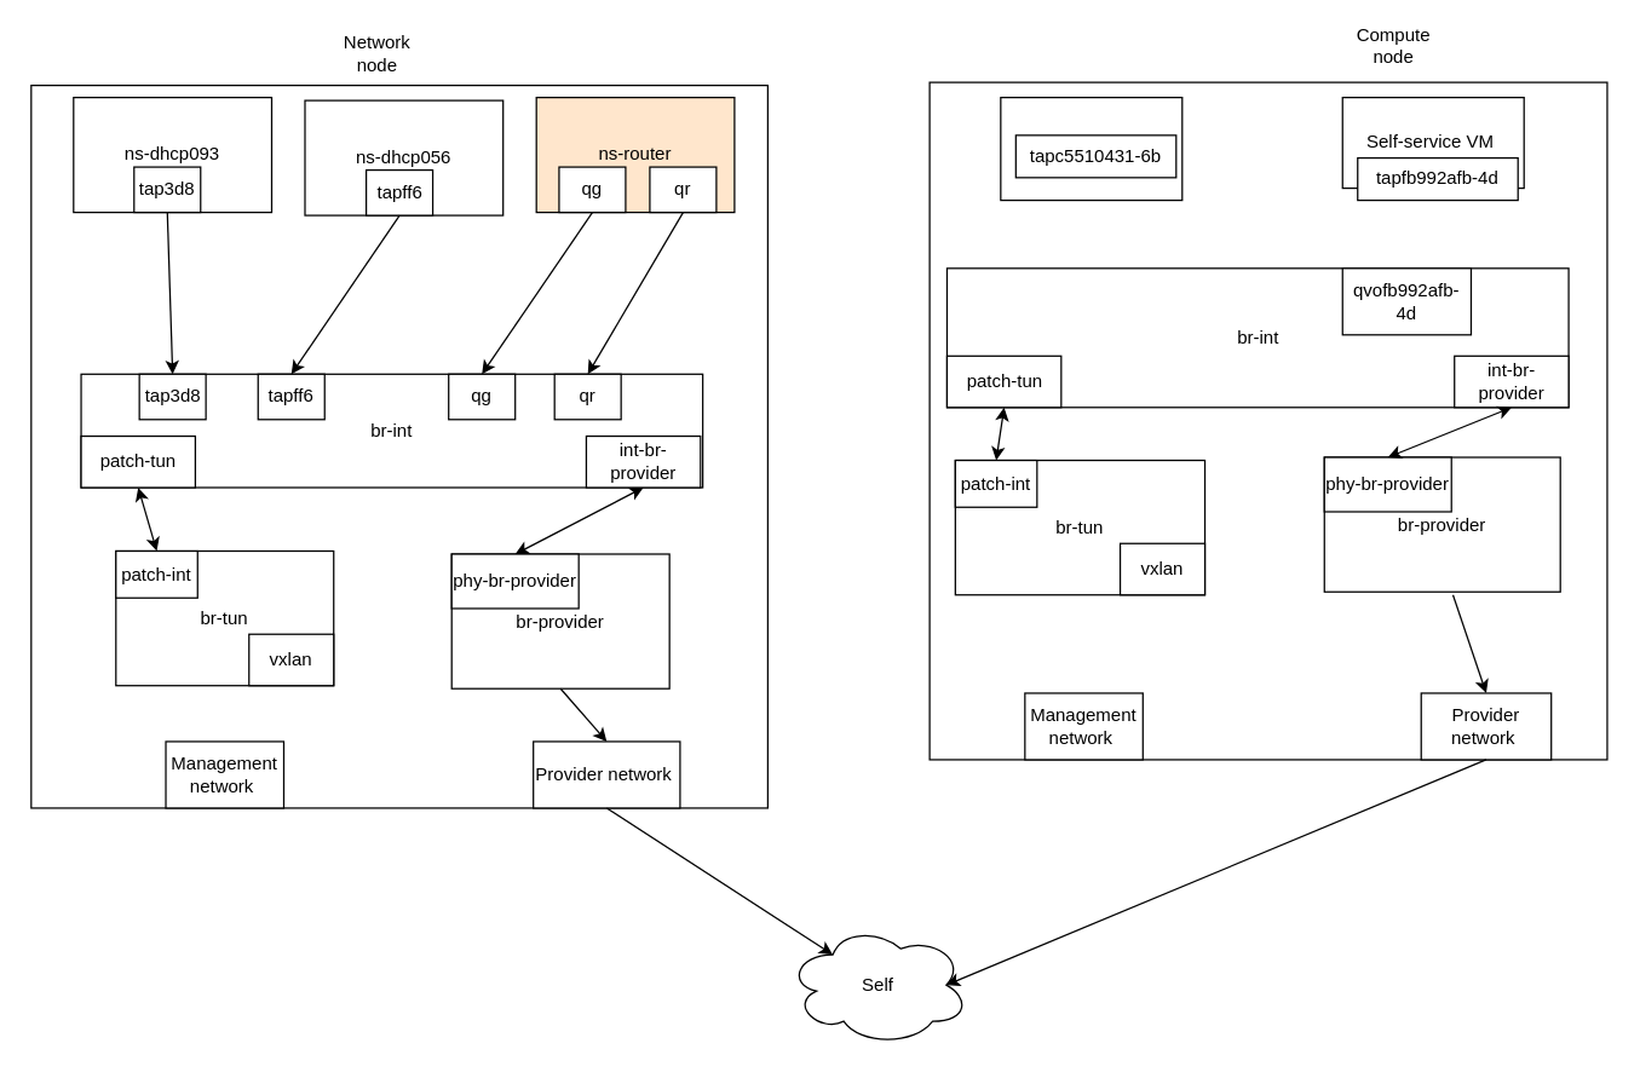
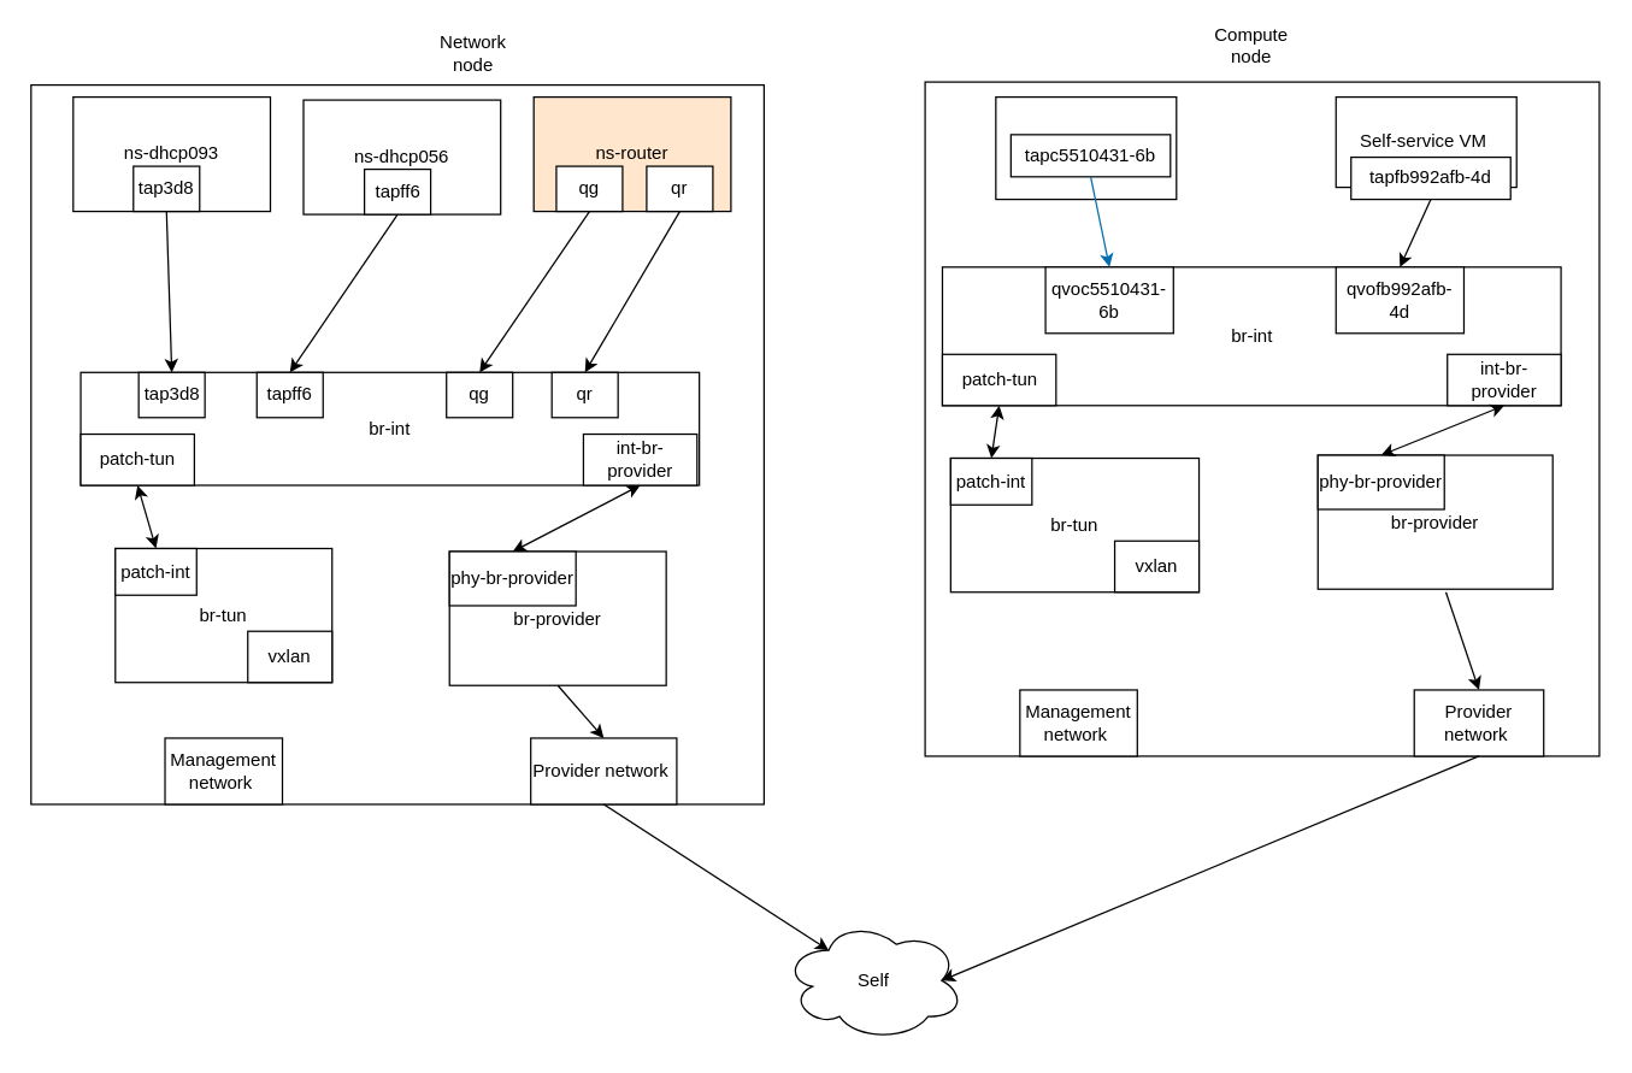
  <mxCell id="0" />
  <mxCell id="1" parent="0" />
  <mxCell id="2" value="" style="rounded=0;whiteSpace=wrap;html=1;" vertex="1" parent="1"><mxGeometry x="20" y="56" width="487" height="478" as="geometry" /></mxCell>
  <mxCell id="3" value="" style="whiteSpace=wrap;html=1;aspect=fixed;" vertex="1" parent="1"><mxGeometry x="614" y="54" width="448" height="448" as="geometry" /></mxCell>
- <mxCell id="4" value="Network node" style="text;html=1;strokeColor=none;fillColor=none;align=center;verticalAlign=middle;whiteSpace=wrap;rounded=0;" vertex="1" parent="1"><mxGeometry x="229" width="40" height="20" as="geometry" y="25" /></mxCell>
- <mxCell id="5" value="Compute node" style="text;html=1;strokeColor=none;fillColor=none;align=center;verticalAlign=middle;whiteSpace=wrap;rounded=0;" vertex="1" parent="1"><mxGeometry x="901" y="20" width="40" height="20" as="geometry" /></mxCell>
+ <mxCell id="4" value="Network node" style="text;html=1;strokeColor=none;fillColor=none;align=center;verticalAlign=middle;whiteSpace=wrap;rounded=0;" vertex="1" parent="1"><mxGeometry x="294" y="25" width="40" height="20" as="geometry" /></mxCell>
+ <mxCell id="5" value="Compute node" style="text;html=1;strokeColor=none;fillColor=none;align=center;verticalAlign=middle;whiteSpace=wrap;rounded=0;" vertex="1" parent="1"><mxGeometry x="811" y="20" width="40" height="20" as="geometry" /></mxCell>
  <mxCell id="6" value="br-tun" style="rounded=0;whiteSpace=wrap;html=1;" vertex="1" parent="1"><mxGeometry x="76" y="364" width="144" height="89" as="geometry" /></mxCell>
  <mxCell id="7" value="br-int" style="rounded=0;whiteSpace=wrap;html=1;" vertex="1" parent="1"><mxGeometry x="53" y="247" width="411" height="75" as="geometry" /></mxCell>
  <mxCell id="8" value="br-provider" style="rounded=0;whiteSpace=wrap;html=1;" vertex="1" parent="1"><mxGeometry x="298" y="366" width="144" height="89" as="geometry" /></mxCell>
  <mxCell id="9" value="qr" style="rounded=0;whiteSpace=wrap;html=1;" vertex="1" parent="1"><mxGeometry x="366" y="247" width="44" height="30" as="geometry" /></mxCell>
  <mxCell id="10" value="qg" style="rounded=0;whiteSpace=wrap;html=1;" vertex="1" parent="1"><mxGeometry x="296" y="247" width="44" height="30" as="geometry" /></mxCell>
  <mxCell id="11" value="tap3d8" style="rounded=0;whiteSpace=wrap;html=1;" vertex="1" parent="1"><mxGeometry x="91.5" y="247" width="44" height="30" as="geometry" /></mxCell>
  <mxCell id="12" value="tapff6" style="rounded=0;whiteSpace=wrap;html=1;" vertex="1" parent="1"><mxGeometry x="170" y="247" width="44" height="30" as="geometry" /></mxCell>
  <mxCell id="13" value="int-br-provider" style="rounded=0;whiteSpace=wrap;html=1;" vertex="1" parent="1"><mxGeometry x="387" y="288" width="75.5" height="34" as="geometry" /></mxCell>
  <mxCell id="14" value="patch-tun" style="rounded=0;whiteSpace=wrap;html=1;" vertex="1" parent="1"><mxGeometry x="53" y="288" width="75.5" height="34" as="geometry" /></mxCell>
  <mxCell id="15" value="ns-router" style="rounded=0;whiteSpace=wrap;html=1;fillColor=#ffe6cc;" vertex="1" parent="1"><mxGeometry x="354" y="64" width="131" height="76" as="geometry" /></mxCell>
  <mxCell id="16" value="ns-dhcp056" style="rounded=0;whiteSpace=wrap;html=1;" vertex="1" parent="1"><mxGeometry x="201" y="66" width="131" height="76" as="geometry" /></mxCell>
  <mxCell id="17" value="ns-dhcp093" style="rounded=0;whiteSpace=wrap;html=1;" vertex="1" parent="1"><mxGeometry x="48" y="64" width="131" height="76" as="geometry" /></mxCell>
  <mxCell id="18" value="qg" style="rounded=0;whiteSpace=wrap;html=1;" vertex="1" parent="1"><mxGeometry x="369" y="110" width="44" height="30" as="geometry" /></mxCell>
  <mxCell id="19" value="qr" style="rounded=0;whiteSpace=wrap;html=1;" vertex="1" parent="1"><mxGeometry x="429" y="110" width="44" height="30" as="geometry" /></mxCell>
  <mxCell id="20" value="" style="endArrow=classic;html=1;exitX=0.5;exitY=1;exitDx=0;exitDy=0;entryX=0.5;entryY=0;entryDx=0;entryDy=0;" edge="1" parent="1" source="18" target="10"><mxGeometry width="50" height="50" relative="1" as="geometry"><mxPoint x="543" y="358" as="sourcePoint" /><mxPoint x="593" y="308" as="targetPoint" /></mxGeometry></mxCell>
  <mxCell id="21" value="" style="endArrow=classic;html=1;exitX=0.5;exitY=1;exitDx=0;exitDy=0;entryX=0.5;entryY=0;entryDx=0;entryDy=0;" edge="1" parent="1" source="19" target="9"><mxGeometry width="50" height="50" relative="1" as="geometry"><mxPoint x="543" y="358" as="sourcePoint" /><mxPoint x="593" y="308" as="targetPoint" /></mxGeometry></mxCell>
  <mxCell id="22" value="tapff6" style="rounded=0;whiteSpace=wrap;html=1;" vertex="1" parent="1"><mxGeometry x="241.5" y="112" width="44" height="30" as="geometry" /></mxCell>
  <mxCell id="23" value="tap3d8" style="rounded=0;whiteSpace=wrap;html=1;" vertex="1" parent="1"><mxGeometry x="88" y="110" width="44" height="30" as="geometry" /></mxCell>
  <mxCell id="24" value="" style="endArrow=classic;html=1;exitX=0.5;exitY=1;exitDx=0;exitDy=0;entryX=0.5;entryY=0;entryDx=0;entryDy=0;" edge="1" parent="1" source="22" target="12"><mxGeometry width="50" height="50" relative="1" as="geometry"><mxPoint x="543" y="358" as="sourcePoint" /><mxPoint x="593" y="308" as="targetPoint" /></mxGeometry></mxCell>
  <mxCell id="25" value="" style="endArrow=classic;html=1;exitX=0.5;exitY=1;exitDx=0;exitDy=0;entryX=0.5;entryY=0;entryDx=0;entryDy=0;" edge="1" parent="1" source="23" target="11"><mxGeometry width="50" height="50" relative="1" as="geometry"><mxPoint x="543" y="358" as="sourcePoint" /><mxPoint x="593" y="308" as="targetPoint" /></mxGeometry></mxCell>
  <mxCell id="26" value="patch-int" style="rounded=0;whiteSpace=wrap;html=1;" vertex="1" parent="1"><mxGeometry x="76" y="364" width="54" height="31" as="geometry" /></mxCell>
  <mxCell id="27" value="vxlan" style="rounded=0;whiteSpace=wrap;html=1;" vertex="1" parent="1"><mxGeometry x="164" y="419" width="56" height="34" as="geometry" /></mxCell>
  <mxCell id="28" value="" style="endArrow=classic;startArrow=classic;html=1;exitX=0.5;exitY=0;exitDx=0;exitDy=0;entryX=0.5;entryY=1;entryDx=0;entryDy=0;" edge="1" parent="1" source="26" target="14"><mxGeometry width="50" height="50" relative="1" as="geometry"><mxPoint x="543" y="358" as="sourcePoint" /><mxPoint x="593" y="308" as="targetPoint" /></mxGeometry></mxCell>
  <mxCell id="29" value="Provider network&amp;nbsp;" style="rounded=0;whiteSpace=wrap;html=1;" vertex="1" parent="1"><mxGeometry x="352" y="490" width="97" height="44" as="geometry" /></mxCell>
  <mxCell id="30" value="phy-br-provider" style="rounded=0;whiteSpace=wrap;html=1;" vertex="1" parent="1"><mxGeometry x="298" y="366" width="84" height="36" as="geometry" /></mxCell>
  <mxCell id="31" value="" style="endArrow=classic;startArrow=classic;html=1;exitX=0.5;exitY=0;exitDx=0;exitDy=0;entryX=0.5;entryY=1;entryDx=0;entryDy=0;" edge="1" parent="1" source="30" target="13"><mxGeometry width="50" height="50" relative="1" as="geometry"><mxPoint x="543" y="358" as="sourcePoint" /><mxPoint x="593" y="308" as="targetPoint" /></mxGeometry></mxCell>
  <mxCell id="32" value="Management network&amp;nbsp;" style="rounded=0;whiteSpace=wrap;html=1;" vertex="1" parent="1"><mxGeometry x="109" y="490" width="78" height="44" as="geometry" /></mxCell>
  <mxCell id="33" value="br-int" style="rounded=0;whiteSpace=wrap;html=1;" vertex="1" parent="1"><mxGeometry x="625.5" y="177" width="411" height="92" as="geometry" /></mxCell>
  <mxCell id="34" value="br-tun" style="rounded=0;whiteSpace=wrap;html=1;" vertex="1" parent="1"><mxGeometry x="631" y="304" width="165" height="89" as="geometry" /></mxCell>
  <mxCell id="35" value="br-provider" style="rounded=0;whiteSpace=wrap;html=1;" vertex="1" parent="1"><mxGeometry x="875" y="302" width="156" height="89" as="geometry" /></mxCell>
  <mxCell id="36" value="patch-tun" style="rounded=0;whiteSpace=wrap;html=1;" vertex="1" parent="1"><mxGeometry x="625.5" y="235" width="75.5" height="34" as="geometry" /></mxCell>
  <mxCell id="37" value="int-br-provider" style="rounded=0;whiteSpace=wrap;html=1;" vertex="1" parent="1"><mxGeometry x="961" y="235" width="75.5" height="34" as="geometry" /></mxCell>
+ <mxCell id="38" value="qvoc5510431-6b" style="rounded=0;whiteSpace=wrap;html=1;" vertex="1" parent="1"><mxGeometry x="694" y="177" width="85" height="44" as="geometry" /></mxCell>
  <mxCell id="39" value="qvofb992afb-4d" style="rounded=0;whiteSpace=wrap;html=1;" vertex="1" parent="1"><mxGeometry x="887" y="177" width="85" height="44" as="geometry" /></mxCell>
  <mxCell id="40" value="phy-br-provider" style="rounded=0;whiteSpace=wrap;html=1;" vertex="1" parent="1"><mxGeometry x="875" y="302" width="84" height="36" as="geometry" /></mxCell>
  <mxCell id="41" value="" style="endArrow=classic;startArrow=classic;html=1;exitX=0.5;exitY=0;exitDx=0;exitDy=0;entryX=0.5;entryY=1;entryDx=0;entryDy=0;" edge="1" parent="1" source="40" target="37"><mxGeometry width="50" height="50" relative="1" as="geometry"><mxPoint x="543" y="351" as="sourcePoint" /><mxPoint x="593" y="301" as="targetPoint" /></mxGeometry></mxCell>
  <mxCell id="42" value="patch-int" style="rounded=0;whiteSpace=wrap;html=1;" vertex="1" parent="1"><mxGeometry x="631" y="304" width="54" height="31" as="geometry" /></mxCell>
  <mxCell id="43" value="vxlan" style="rounded=0;whiteSpace=wrap;html=1;" vertex="1" parent="1"><mxGeometry x="740" y="359" width="56" height="34" as="geometry" /></mxCell>
  <mxCell id="44" value="" style="endArrow=classic;startArrow=classic;html=1;exitX=0.5;exitY=0;exitDx=0;exitDy=0;entryX=0.5;entryY=1;entryDx=0;entryDy=0;" edge="1" parent="1" source="42" target="36"><mxGeometry width="50" height="50" relative="1" as="geometry"><mxPoint x="543" y="351" as="sourcePoint" /><mxPoint x="593" y="301" as="targetPoint" /></mxGeometry></mxCell>
  <mxCell id="45" value="Provider- VM" style="rounded=0;whiteSpace=wrap;html=1;" vertex="1" parent="1"><mxGeometry x="661" y="64" width="120" height="68" as="geometry" /></mxCell>
  <mxCell id="46" value="Self-service VM&amp;nbsp;" style="rounded=0;whiteSpace=wrap;html=1;" vertex="1" parent="1"><mxGeometry x="887" y="64" width="120" height="60" as="geometry" /></mxCell>
  <mxCell id="47" value="tapc5510431-6b" style="rounded=0;whiteSpace=wrap;html=1;" vertex="1" parent="1"><mxGeometry x="671" y="89" width="106" height="28" as="geometry" /></mxCell>
+ <mxCell id="48" value="" style="endArrow=classic;html=1;exitX=0.5;exitY=1;exitDx=0;exitDy=0;entryX=0.5;entryY=0;entryDx=0;entryDy=0;fillColor=#1ba1e2;strokeColor=#006EAF;" edge="1" parent="1" source="47" target="38"><mxGeometry width="50" height="50" relative="1" as="geometry"><mxPoint x="543" y="351" as="sourcePoint" /><mxPoint x="593" y="301" as="targetPoint" /></mxGeometry></mxCell>
  <mxCell id="49" value="tapfb992afb-4d" style="rounded=0;whiteSpace=wrap;html=1;" vertex="1" parent="1"><mxGeometry x="897" y="104" width="106" height="28" as="geometry" /></mxCell>
+ <mxCell id="50" value="" style="endArrow=classic;html=1;exitX=0.5;exitY=1;exitDx=0;exitDy=0;entryX=0.5;entryY=0;entryDx=0;entryDy=0;" edge="1" parent="1" source="49" target="39"><mxGeometry width="50" height="50" relative="1" as="geometry"><mxPoint x="543" y="351" as="sourcePoint" /><mxPoint x="593" y="301" as="targetPoint" /></mxGeometry></mxCell>
  <mxCell id="51" value="Management network&amp;nbsp;" style="rounded=0;whiteSpace=wrap;html=1;" vertex="1" parent="1"><mxGeometry x="677" y="458" width="78" height="44" as="geometry" /></mxCell>
  <mxCell id="52" value="Provider network&amp;nbsp;" style="rounded=0;whiteSpace=wrap;html=1;" vertex="1" parent="1"><mxGeometry x="939" y="458" width="86" height="44" as="geometry" /></mxCell>
  <mxCell id="53" value="Self" style="ellipse;shape=cloud;whiteSpace=wrap;html=1;" vertex="1" parent="1"><mxGeometry x="520" y="611" width="120" height="80" as="geometry" /></mxCell>
  <mxCell id="54" value="" style="endArrow=classic;html=1;exitX=0.5;exitY=1;exitDx=0;exitDy=0;entryX=0.5;entryY=0;entryDx=0;entryDy=0;" edge="1" parent="1" source="8" target="29"><mxGeometry width="50" height="50" relative="1" as="geometry"><mxPoint x="543" y="351" as="sourcePoint" /><mxPoint x="593" y="301" as="targetPoint" /></mxGeometry></mxCell>
  <mxCell id="55" value="" style="endArrow=classic;html=1;exitX=0.5;exitY=1;exitDx=0;exitDy=0;entryX=0.25;entryY=0.25;entryDx=0;entryDy=0;entryPerimeter=0;" edge="1" parent="1" source="29" target="53"><mxGeometry width="50" height="50" relative="1" as="geometry"><mxPoint x="543" y="351" as="sourcePoint" /><mxPoint x="593" y="301" as="targetPoint" /></mxGeometry></mxCell>
  <mxCell id="56" value="" style="endArrow=classic;html=1;exitX=0.5;exitY=1;exitDx=0;exitDy=0;entryX=0.875;entryY=0.5;entryDx=0;entryDy=0;entryPerimeter=0;" edge="1" parent="1" source="52" target="53"><mxGeometry width="50" height="50" relative="1" as="geometry"><mxPoint x="543" y="351" as="sourcePoint" /><mxPoint x="593" y="301" as="targetPoint" /></mxGeometry></mxCell>
  <mxCell id="57" value="" style="endArrow=classic;html=1;exitX=0.545;exitY=1.022;exitDx=0;exitDy=0;exitPerimeter=0;entryX=0.5;entryY=0;entryDx=0;entryDy=0;" edge="1" parent="1" source="35" target="52"><mxGeometry width="50" height="50" relative="1" as="geometry"><mxPoint x="543" y="351" as="sourcePoint" /><mxPoint x="593" y="301" as="targetPoint" /></mxGeometry></mxCell>
